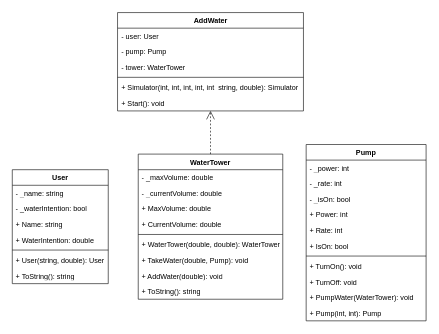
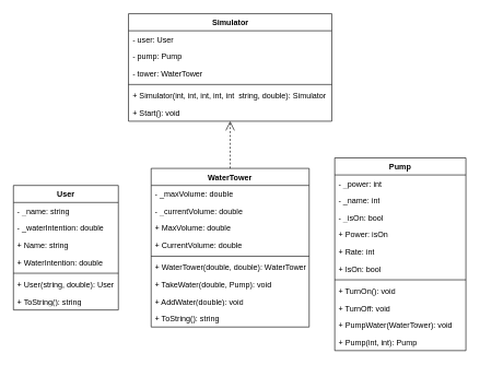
  <mxCell id="0" />
  <mxCell id="1" parent="0" />
  <mxCell id="2" value="WaterTower" style="swimlane;fontStyle=1;align=center;verticalAlign=top;childLayout=stackLayout;horizontal=1;startSize=26;horizontalStack=0;resizeParent=1;resizeParentMax=0;resizeLast=0;collapsible=1;marginBottom=0;whiteSpace=wrap;html=1;" parent="1" vertex="1"><mxGeometry x="230" y="256" width="241" height="242" as="geometry" /></mxCell>
  <mxCell id="3" value="- _maxVolume: double" style="text;strokeColor=none;fillColor=none;align=left;verticalAlign=top;spacingLeft=4;spacingRight=4;overflow=hidden;rotatable=0;points=[[0,0.5],[1,0.5]];portConstraint=eastwest;whiteSpace=wrap;html=1;" parent="2" vertex="1"><mxGeometry y="26" width="241" height="26" as="geometry" /></mxCell>
  <mxCell id="4" value="- _currentVolume: double" style="text;strokeColor=none;fillColor=none;align=left;verticalAlign=top;spacingLeft=4;spacingRight=4;overflow=hidden;rotatable=0;points=[[0,0.5],[1,0.5]];portConstraint=eastwest;whiteSpace=wrap;html=1;" parent="2" vertex="1"><mxGeometry y="52" width="241" height="26" as="geometry" /></mxCell>
  <mxCell id="5" value="+ MaxVolume: double" style="text;strokeColor=none;fillColor=none;align=left;verticalAlign=top;spacingLeft=4;spacingRight=4;overflow=hidden;rotatable=0;points=[[0,0.5],[1,0.5]];portConstraint=eastwest;whiteSpace=wrap;html=1;" parent="2" vertex="1"><mxGeometry y="78" width="241" height="26" as="geometry" /></mxCell>
  <mxCell id="6" value="+ CurrentVolume: double" style="text;strokeColor=none;fillColor=none;align=left;verticalAlign=top;spacingLeft=4;spacingRight=4;overflow=hidden;rotatable=0;points=[[0,0.5],[1,0.5]];portConstraint=eastwest;whiteSpace=wrap;html=1;" parent="2" vertex="1"><mxGeometry y="104" width="241" height="26" as="geometry" /></mxCell>
  <mxCell id="7" value="" style="line;strokeWidth=1;fillColor=none;align=left;verticalAlign=middle;spacingTop=-1;spacingLeft=3;spacingRight=3;rotatable=0;labelPosition=right;points=[];portConstraint=eastwest;strokeColor=inherit;" parent="2" vertex="1"><mxGeometry y="130" width="241" height="8" as="geometry" /></mxCell>
  <mxCell id="8" value="+ WaterTower(double, double): WaterTower" style="text;strokeColor=none;fillColor=none;align=left;verticalAlign=top;spacingLeft=4;spacingRight=4;overflow=hidden;rotatable=0;points=[[0,0.5],[1,0.5]];portConstraint=eastwest;whiteSpace=wrap;html=1;" parent="2" vertex="1"><mxGeometry y="138" width="241" height="26" as="geometry" /></mxCell>
  <mxCell id="9" value="+ TakeWater(double, Pump): void" style="text;strokeColor=none;fillColor=none;align=left;verticalAlign=top;spacingLeft=4;spacingRight=4;overflow=hidden;rotatable=0;points=[[0,0.5],[1,0.5]];portConstraint=eastwest;whiteSpace=wrap;html=1;" parent="2" vertex="1"><mxGeometry y="164" width="241" height="26" as="geometry" /></mxCell>
  <mxCell id="10" value="+ AddWater(double): void" style="text;strokeColor=none;fillColor=none;align=left;verticalAlign=top;spacingLeft=4;spacingRight=4;overflow=hidden;rotatable=0;points=[[0,0.5],[1,0.5]];portConstraint=eastwest;whiteSpace=wrap;html=1;" parent="2" vertex="1"><mxGeometry y="190" width="241" height="26" as="geometry" /></mxCell>
  <mxCell id="11" value="+ ToString(): string" style="text;strokeColor=none;fillColor=none;align=left;verticalAlign=top;spacingLeft=4;spacingRight=4;overflow=hidden;rotatable=0;points=[[0,0.5],[1,0.5]];portConstraint=eastwest;whiteSpace=wrap;html=1;" parent="2" vertex="1"><mxGeometry y="216" width="241" height="26" as="geometry" /></mxCell>
  <mxCell id="12" value="User" style="swimlane;fontStyle=1;align=center;verticalAlign=top;childLayout=stackLayout;horizontal=1;startSize=26;horizontalStack=0;resizeParent=1;resizeParentMax=0;resizeLast=0;collapsible=1;marginBottom=0;whiteSpace=wrap;html=1;" parent="1" vertex="1"><mxGeometry x="20" y="282" width="160" height="190" as="geometry" /></mxCell>
  <mxCell id="13" value="- _name: string" style="text;strokeColor=none;fillColor=none;align=left;verticalAlign=top;spacingLeft=4;spacingRight=4;overflow=hidden;rotatable=0;points=[[0,0.5],[1,0.5]];portConstraint=eastwest;whiteSpace=wrap;html=1;" parent="12" vertex="1"><mxGeometry y="26" width="160" height="26" as="geometry" /></mxCell>
- <mxCell id="14" value="- _waterIntention: bool" style="text;strokeColor=none;fillColor=none;align=left;verticalAlign=top;spacingLeft=4;spacingRight=4;overflow=hidden;rotatable=0;points=[[0,0.5],[1,0.5]];portConstraint=eastwest;whiteSpace=wrap;html=1;" parent="12" vertex="1"><mxGeometry y="52" width="160" height="26" as="geometry" /></mxCell>
+ <mxCell id="14" value="- _waterIntention: double" style="text;strokeColor=none;fillColor=none;align=left;verticalAlign=top;spacingLeft=4;spacingRight=4;overflow=hidden;rotatable=0;points=[[0,0.5],[1,0.5]];portConstraint=eastwest;whiteSpace=wrap;html=1;" parent="12" vertex="1"><mxGeometry y="52" width="160" height="26" as="geometry" /></mxCell>
  <mxCell id="15" value="+ Name: string" style="text;strokeColor=none;fillColor=none;align=left;verticalAlign=top;spacingLeft=4;spacingRight=4;overflow=hidden;rotatable=0;points=[[0,0.5],[1,0.5]];portConstraint=eastwest;whiteSpace=wrap;html=1;" parent="12" vertex="1"><mxGeometry y="78" width="160" height="26" as="geometry" /></mxCell>
  <mxCell id="16" value="+ WaterIntention: double" style="text;strokeColor=none;fillColor=none;align=left;verticalAlign=top;spacingLeft=4;spacingRight=4;overflow=hidden;rotatable=0;points=[[0,0.5],[1,0.5]];portConstraint=eastwest;whiteSpace=wrap;html=1;" parent="12" vertex="1"><mxGeometry y="104" width="160" height="26" as="geometry" /></mxCell>
  <mxCell id="17" value="" style="line;strokeWidth=1;fillColor=none;align=left;verticalAlign=middle;spacingTop=-1;spacingLeft=3;spacingRight=3;rotatable=0;labelPosition=right;points=[];portConstraint=eastwest;strokeColor=inherit;" parent="12" vertex="1"><mxGeometry y="130" width="160" height="8" as="geometry" /></mxCell>
  <mxCell id="18" value="+ User(string, double): User" style="text;strokeColor=none;fillColor=none;align=left;verticalAlign=top;spacingLeft=4;spacingRight=4;overflow=hidden;rotatable=0;points=[[0,0.5],[1,0.5]];portConstraint=eastwest;whiteSpace=wrap;html=1;" parent="12" vertex="1"><mxGeometry y="138" width="160" height="26" as="geometry" /></mxCell>
  <mxCell id="19" value="+ ToString(): string" style="text;strokeColor=none;fillColor=none;align=left;verticalAlign=top;spacingLeft=4;spacingRight=4;overflow=hidden;rotatable=0;points=[[0,0.5],[1,0.5]];portConstraint=eastwest;whiteSpace=wrap;html=1;" parent="12" vertex="1"><mxGeometry y="164" width="160" height="26" as="geometry" /></mxCell>
  <mxCell id="20" value="Pump" style="swimlane;fontStyle=1;align=center;verticalAlign=top;childLayout=stackLayout;horizontal=1;startSize=26;horizontalStack=0;resizeParent=1;resizeParentMax=0;resizeLast=0;collapsible=1;marginBottom=0;whiteSpace=wrap;html=1;" parent="1" vertex="1"><mxGeometry x="510" y="240" width="200" height="294" as="geometry" /></mxCell>
  <mxCell id="21" value="- _power: int" style="text;strokeColor=none;fillColor=none;align=left;verticalAlign=top;spacingLeft=4;spacingRight=4;overflow=hidden;rotatable=0;points=[[0,0.5],[1,0.5]];portConstraint=eastwest;whiteSpace=wrap;html=1;" parent="20" vertex="1"><mxGeometry y="26" width="200" height="26" as="geometry" /></mxCell>
- <mxCell id="22" value="- _rate: int" style="text;strokeColor=none;fillColor=none;align=left;verticalAlign=top;spacingLeft=4;spacingRight=4;overflow=hidden;rotatable=0;points=[[0,0.5],[1,0.5]];portConstraint=eastwest;whiteSpace=wrap;html=1;" parent="20" vertex="1"><mxGeometry y="52" width="200" height="26" as="geometry" /></mxCell>
+ <mxCell id="22" value="- _name: int" style="text;strokeColor=none;fillColor=none;align=left;verticalAlign=top;spacingLeft=4;spacingRight=4;overflow=hidden;rotatable=0;points=[[0,0.5],[1,0.5]];portConstraint=eastwest;whiteSpace=wrap;html=1;" parent="20" vertex="1"><mxGeometry y="52" width="200" height="26" as="geometry" /></mxCell>
  <mxCell id="23" value="- _isOn: bool" style="text;strokeColor=none;fillColor=none;align=left;verticalAlign=top;spacingLeft=4;spacingRight=4;overflow=hidden;rotatable=0;points=[[0,0.5],[1,0.5]];portConstraint=eastwest;whiteSpace=wrap;html=1;" parent="20" vertex="1"><mxGeometry y="78" width="200" height="26" as="geometry" /></mxCell>
- <mxCell id="24" value="+ Power: int" style="text;strokeColor=none;fillColor=none;align=left;verticalAlign=top;spacingLeft=4;spacingRight=4;overflow=hidden;rotatable=0;points=[[0,0.5],[1,0.5]];portConstraint=eastwest;whiteSpace=wrap;html=1;" parent="20" vertex="1"><mxGeometry y="104" width="200" height="26" as="geometry" /></mxCell>
+ <mxCell id="24" value="+ Power: isOn" style="text;strokeColor=none;fillColor=none;align=left;verticalAlign=top;spacingLeft=4;spacingRight=4;overflow=hidden;rotatable=0;points=[[0,0.5],[1,0.5]];portConstraint=eastwest;whiteSpace=wrap;html=1;" parent="20" vertex="1"><mxGeometry y="104" width="200" height="26" as="geometry" /></mxCell>
  <mxCell id="25" value="+ Rate: int" style="text;strokeColor=none;fillColor=none;align=left;verticalAlign=top;spacingLeft=4;spacingRight=4;overflow=hidden;rotatable=0;points=[[0,0.5],[1,0.5]];portConstraint=eastwest;whiteSpace=wrap;html=1;" parent="20" vertex="1"><mxGeometry y="130" width="200" height="26" as="geometry" /></mxCell>
  <mxCell id="26" value="+ IsOn: bool" style="text;strokeColor=none;fillColor=none;align=left;verticalAlign=top;spacingLeft=4;spacingRight=4;overflow=hidden;rotatable=0;points=[[0,0.5],[1,0.5]];portConstraint=eastwest;whiteSpace=wrap;html=1;" parent="20" vertex="1"><mxGeometry y="156" width="200" height="26" as="geometry" /></mxCell>
  <mxCell id="27" value="" style="line;strokeWidth=1;fillColor=none;align=left;verticalAlign=middle;spacingTop=-1;spacingLeft=3;spacingRight=3;rotatable=0;labelPosition=right;points=[];portConstraint=eastwest;strokeColor=inherit;" parent="20" vertex="1"><mxGeometry y="182" width="200" height="8" as="geometry" /></mxCell>
  <mxCell id="28" value="+ TurnOn(): void" style="text;strokeColor=none;fillColor=none;align=left;verticalAlign=top;spacingLeft=4;spacingRight=4;overflow=hidden;rotatable=0;points=[[0,0.5],[1,0.5]];portConstraint=eastwest;whiteSpace=wrap;html=1;" parent="20" vertex="1"><mxGeometry y="190" width="200" height="26" as="geometry" /></mxCell>
  <mxCell id="29" value="+ TurnOff: void" style="text;strokeColor=none;fillColor=none;align=left;verticalAlign=top;spacingLeft=4;spacingRight=4;overflow=hidden;rotatable=0;points=[[0,0.5],[1,0.5]];portConstraint=eastwest;whiteSpace=wrap;html=1;" parent="20" vertex="1"><mxGeometry y="216" width="200" height="26" as="geometry" /></mxCell>
  <mxCell id="30" value="+ PumpWater(WaterTower): void" style="text;strokeColor=none;fillColor=none;align=left;verticalAlign=top;spacingLeft=4;spacingRight=4;overflow=hidden;rotatable=0;points=[[0,0.5],[1,0.5]];portConstraint=eastwest;whiteSpace=wrap;html=1;" parent="20" vertex="1"><mxGeometry y="242" width="200" height="26" as="geometry" /></mxCell>
  <mxCell id="31" value="+ Pump(int, int): Pump" style="text;strokeColor=none;fillColor=none;align=left;verticalAlign=top;spacingLeft=4;spacingRight=4;overflow=hidden;rotatable=0;points=[[0,0.5],[1,0.5]];portConstraint=eastwest;whiteSpace=wrap;html=1;" parent="20" vertex="1"><mxGeometry y="268" width="200" height="26" as="geometry" /></mxCell>
- <mxCell id="32" value="AddWater" style="swimlane;fontStyle=1;align=center;verticalAlign=top;childLayout=stackLayout;horizontal=1;startSize=26;horizontalStack=0;resizeParent=1;resizeParentMax=0;resizeLast=0;collapsible=1;marginBottom=0;whiteSpace=wrap;html=1;" parent="1" vertex="1"><mxGeometry x="195.5" y="20" width="310" height="164" as="geometry" /></mxCell>
+ <mxCell id="32" value="Simulator" style="swimlane;fontStyle=1;align=center;verticalAlign=top;childLayout=stackLayout;horizontal=1;startSize=26;horizontalStack=0;resizeParent=1;resizeParentMax=0;resizeLast=0;collapsible=1;marginBottom=0;whiteSpace=wrap;html=1;" parent="1" vertex="1"><mxGeometry x="195.5" y="20" width="310" height="164" as="geometry" /></mxCell>
  <mxCell id="33" value="- user: User" style="text;strokeColor=none;fillColor=none;align=left;verticalAlign=top;spacingLeft=4;spacingRight=4;overflow=hidden;rotatable=0;points=[[0,0.5],[1,0.5]];portConstraint=eastwest;whiteSpace=wrap;html=1;" parent="32" vertex="1"><mxGeometry y="26" width="310" height="26" as="geometry" /></mxCell>
  <mxCell id="34" value="- pump: Pump" style="text;strokeColor=none;fillColor=none;align=left;verticalAlign=top;spacingLeft=4;spacingRight=4;overflow=hidden;rotatable=0;points=[[0,0.5],[1,0.5]];portConstraint=eastwest;whiteSpace=wrap;html=1;" parent="32" vertex="1"><mxGeometry y="52" width="310" height="26" as="geometry" /></mxCell>
  <mxCell id="35" value="- tower:&amp;nbsp;WaterTower" style="text;strokeColor=none;fillColor=none;align=left;verticalAlign=top;spacingLeft=4;spacingRight=4;overflow=hidden;rotatable=0;points=[[0,0.5],[1,0.5]];portConstraint=eastwest;whiteSpace=wrap;html=1;" parent="32" vertex="1"><mxGeometry y="78" width="310" height="26" as="geometry" /></mxCell>
  <mxCell id="36" value="" style="line;strokeWidth=1;fillColor=none;align=left;verticalAlign=middle;spacingTop=-1;spacingLeft=3;spacingRight=3;rotatable=0;labelPosition=right;points=[];portConstraint=eastwest;strokeColor=inherit;" parent="32" vertex="1"><mxGeometry y="104" width="310" height="8" as="geometry" /></mxCell>
  <mxCell id="37" value="+ Simulator(int, int, int, int, int&amp;nbsp; string, double): Simulator" style="text;strokeColor=none;fillColor=none;align=left;verticalAlign=top;spacingLeft=4;spacingRight=4;overflow=hidden;rotatable=0;points=[[0,0.5],[1,0.5]];portConstraint=eastwest;whiteSpace=wrap;html=1;" parent="32" vertex="1"><mxGeometry y="112" width="310" height="26" as="geometry" /></mxCell>
  <mxCell id="38" value="+ Start(): void" style="text;strokeColor=none;fillColor=none;align=left;verticalAlign=top;spacingLeft=4;spacingRight=4;overflow=hidden;rotatable=0;points=[[0,0.5],[1,0.5]];portConstraint=eastwest;whiteSpace=wrap;html=1;" parent="32" vertex="1"><mxGeometry y="138" width="310" height="26" as="geometry" /></mxCell>
  <mxCell id="39" value="" style="endArrow=open;endFill=1;endSize=12;html=1;rounded=0;dashed=1;" parent="1" source="2" target="32" edge="1"><mxGeometry width="160" relative="1" as="geometry"><mxPoint x="470" y="353" as="sourcePoint" /><mxPoint x="366" y="234" as="targetPoint" /></mxGeometry></mxCell>
